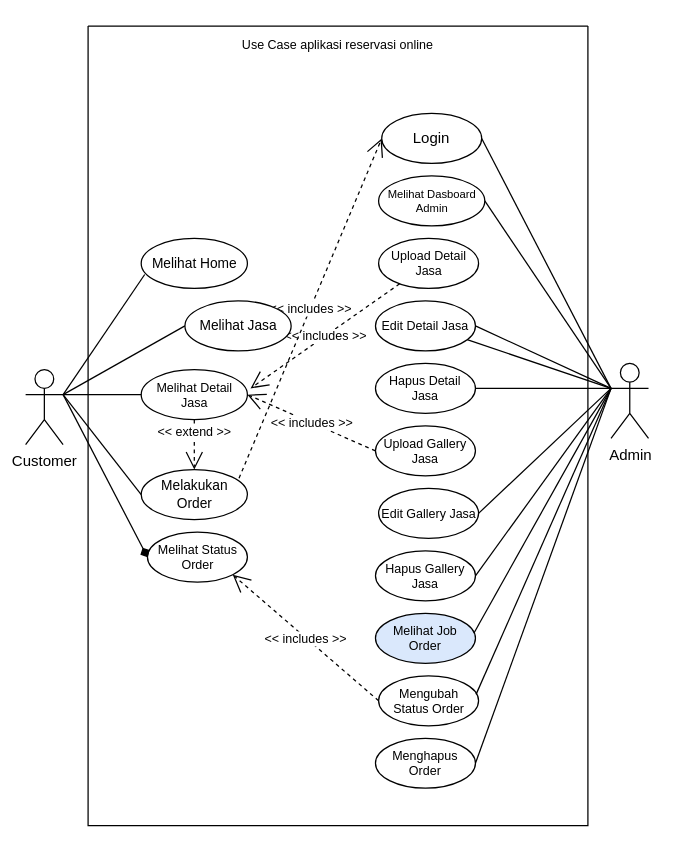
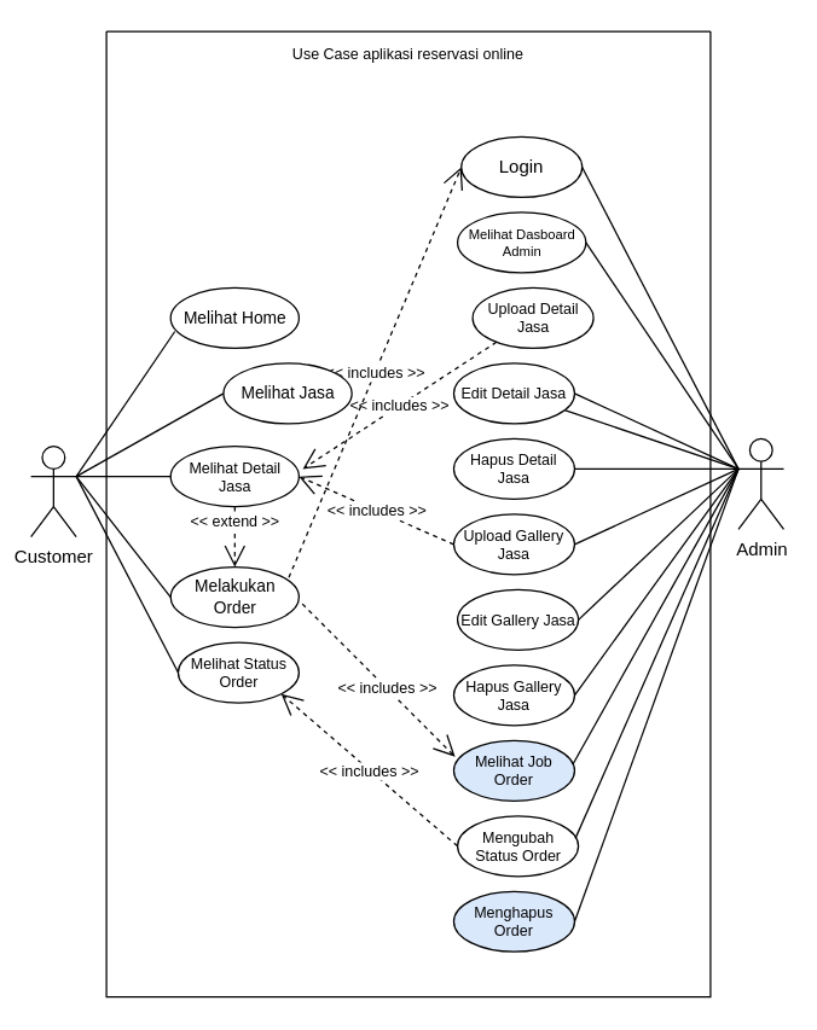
  <mxCell id="0" />
  <mxCell id="1" parent="0" />
  <mxCell id="2" value="Customer" style="shape=umlActor;verticalLabelPosition=bottom;verticalAlign=top;html=1;" parent="1" vertex="1"><mxGeometry x="20" y="295" width="30" height="60" as="geometry" /></mxCell>
  <mxCell id="3" value="Admin" style="shape=umlActor;verticalLabelPosition=bottom;verticalAlign=top;html=1;" parent="1" vertex="1"><mxGeometry x="488.5" y="290" width="30" height="60" as="geometry" /></mxCell>
  <mxCell id="4" value="Login" style="ellipse;whiteSpace=wrap;html=1;" parent="1" vertex="1"><mxGeometry x="305" y="90" width="80" height="40" as="geometry" /></mxCell>
  <mxCell id="5" value="Melihat Detail Jasa" style="ellipse;whiteSpace=wrap;html=1;fontSize=10;" parent="1" vertex="1"><mxGeometry x="112.5" y="295" width="85" height="40" as="geometry" /></mxCell>
  <mxCell id="6" value="Melakukan Order" style="ellipse;whiteSpace=wrap;html=1;fontSize=11;" parent="1" vertex="1"><mxGeometry x="112.5" y="375" width="85" height="40" as="geometry" /></mxCell>
- <mxCell id="7" value="Upload Detail Jasa" style="ellipse;whiteSpace=wrap;html=1;fontSize=10;" parent="1" vertex="1"><mxGeometry x="302.5" y="190" width="80" height="40" as="geometry" /></mxCell>
+ <mxCell id="7" value="Upload Detail Jasa" style="ellipse;whiteSpace=wrap;html=1;fontSize=10;" parent="1" vertex="1"><mxGeometry x="312.5" y="190" width="80" height="40" as="geometry" /></mxCell>
  <mxCell id="8" value="Upload Gallery Jasa" style="ellipse;whiteSpace=wrap;html=1;fontSize=10;" parent="1" vertex="1"><mxGeometry x="300" y="340" width="80" height="40" as="geometry" /></mxCell>
  <mxCell id="9" value="Melihat Job Order" style="ellipse;whiteSpace=wrap;html=1;fontSize=10;fillColor=#dae8fc;" parent="1" vertex="1"><mxGeometry x="300" y="490" width="80" height="40" as="geometry" /></mxCell>
  <mxCell id="10" value="Mengubah Status Order" style="ellipse;whiteSpace=wrap;html=1;fontSize=10;" parent="1" vertex="1"><mxGeometry x="302.5" y="540" width="80" height="40" as="geometry" /></mxCell>
  <mxCell id="11" value="Melihat Status Order" style="ellipse;whiteSpace=wrap;html=1;fontSize=10;" parent="1" vertex="1"><mxGeometry x="117.5" y="425" width="80" height="40" as="geometry" /></mxCell>
  <mxCell id="12" value="" style="endArrow=none;html=1;rounded=0;fontFamily=Helvetica;fontSize=10;fontColor=default;entryX=0.033;entryY=0.721;entryDx=0;entryDy=0;entryPerimeter=0;exitX=1;exitY=0.333;exitDx=0;exitDy=0;exitPerimeter=0;" parent="1" source="2" target="43" edge="1"><mxGeometry width="50" height="50" relative="1" as="geometry"><mxPoint x="0" y="315" as="sourcePoint" /><mxPoint x="300" y="275" as="targetPoint" /></mxGeometry></mxCell>
  <mxCell id="13" value="" style="endArrow=none;html=1;rounded=0;fontFamily=Helvetica;fontSize=10;fontColor=default;entryX=0;entryY=0.5;entryDx=0;entryDy=0;" parent="1" target="42" edge="1"><mxGeometry width="50" height="50" relative="1" as="geometry"><mxPoint x="50" y="315" as="sourcePoint" /><mxPoint x="300" y="275" as="targetPoint" /></mxGeometry></mxCell>
  <mxCell id="14" value="" style="endArrow=none;html=1;rounded=0;fontFamily=Helvetica;fontSize=10;fontColor=default;exitX=1;exitY=0.333;exitDx=0;exitDy=0;exitPerimeter=0;" parent="1" source="2" target="5" edge="1"><mxGeometry width="50" height="50" relative="1" as="geometry"><mxPoint x="110" y="335" as="sourcePoint" /><mxPoint x="160" y="285" as="targetPoint" /></mxGeometry></mxCell>
  <mxCell id="15" value="" style="endArrow=none;html=1;rounded=0;fontFamily=Helvetica;fontSize=10;fontColor=default;exitX=1;exitY=0.333;exitDx=0;exitDy=0;exitPerimeter=0;entryX=0;entryY=0.5;entryDx=0;entryDy=0;" parent="1" source="2" target="6" edge="1"><mxGeometry width="50" height="50" relative="1" as="geometry"><mxPoint x="110" y="415" as="sourcePoint" /><mxPoint x="160" y="365" as="targetPoint" /></mxGeometry></mxCell>
- <mxCell id="16" value="" style="endArrow=diamond;html=1;rounded=0;fontFamily=Helvetica;fontSize=10;fontColor=default;exitX=1;exitY=0.333;exitDx=0;exitDy=0;exitPerimeter=0;entryX=0;entryY=0.5;entryDx=0;entryDy=0;" parent="1" source="2" target="11" edge="1"><mxGeometry width="50" height="50" relative="1" as="geometry"><mxPoint x="110" y="415" as="sourcePoint" /><mxPoint x="160" y="365" as="targetPoint" /></mxGeometry></mxCell>
+ <mxCell id="16" value="" style="endArrow=none;html=1;rounded=0;fontFamily=Helvetica;fontSize=10;fontColor=default;exitX=1;exitY=0.333;exitDx=0;exitDy=0;exitPerimeter=0;entryX=0;entryY=0.5;entryDx=0;entryDy=0;" parent="1" source="2" target="11" edge="1"><mxGeometry width="50" height="50" relative="1" as="geometry"><mxPoint x="110" y="415" as="sourcePoint" /><mxPoint x="160" y="365" as="targetPoint" /></mxGeometry></mxCell>
  <mxCell id="17" value="" style="endArrow=none;html=1;rounded=0;fontFamily=Helvetica;fontSize=10;fontColor=default;entryX=1;entryY=0.5;entryDx=0;entryDy=0;exitX=0;exitY=0.333;exitDx=0;exitDy=0;exitPerimeter=0;" parent="1" source="3" target="4" edge="1"><mxGeometry width="50" height="50" relative="1" as="geometry"><mxPoint x="268.5" y="360" as="sourcePoint" /><mxPoint x="318.5" y="310" as="targetPoint" /></mxGeometry></mxCell>
  <mxCell id="18" value="" style="endArrow=none;html=1;rounded=0;fontFamily=Helvetica;fontSize=10;fontColor=default;exitX=0;exitY=0.333;exitDx=0;exitDy=0;exitPerimeter=0;" parent="1" source="3" target="24" edge="1"><mxGeometry width="50" height="50" relative="1" as="geometry"><mxPoint x="268.5" y="360" as="sourcePoint" /><mxPoint x="318.5" y="310" as="targetPoint" /></mxGeometry></mxCell>
+ <mxCell id="19" value="" style="endArrow=none;html=1;rounded=0;fontFamily=Helvetica;fontSize=10;fontColor=default;entryX=1;entryY=0.5;entryDx=0;entryDy=0;exitX=0;exitY=0.333;exitDx=0;exitDy=0;exitPerimeter=0;" parent="1" source="3" target="8" edge="1"><mxGeometry width="50" height="50" relative="1" as="geometry"><mxPoint x="268.5" y="360" as="sourcePoint" /><mxPoint x="318.5" y="310" as="targetPoint" /></mxGeometry></mxCell>
  <mxCell id="20" value="" style="endArrow=none;html=1;rounded=0;fontFamily=Helvetica;fontSize=10;fontColor=default;exitX=0.984;exitY=0.398;exitDx=0;exitDy=0;exitPerimeter=0;entryX=0;entryY=0.333;entryDx=0;entryDy=0;entryPerimeter=0;" parent="1" source="9" target="3" edge="1"><mxGeometry width="50" height="50" relative="1" as="geometry"><mxPoint x="268.5" y="360" as="sourcePoint" /><mxPoint x="318.5" y="310" as="targetPoint" /></mxGeometry></mxCell>
  <mxCell id="21" value="" style="endArrow=none;html=1;rounded=0;fontFamily=Helvetica;fontSize=10;fontColor=default;exitX=0.975;exitY=0.372;exitDx=0;exitDy=0;exitPerimeter=0;" parent="1" source="10" edge="1"><mxGeometry width="50" height="50" relative="1" as="geometry"><mxPoint x="268.5" y="360" as="sourcePoint" /><mxPoint x="488.5" y="310" as="targetPoint" /></mxGeometry></mxCell>
  <mxCell id="22" value="Melihat Dasboard Admin" style="ellipse;whiteSpace=wrap;html=1;fontSize=9;" parent="1" vertex="1"><mxGeometry x="302.5" y="140" width="85" height="40" as="geometry" /></mxCell>
  <mxCell id="23" value="" style="endArrow=none;html=1;rounded=0;fontFamily=Helvetica;fontSize=10;fontColor=default;entryX=1;entryY=0.5;entryDx=0;entryDy=0;" parent="1" target="22" edge="1"><mxGeometry width="50" height="50" relative="1" as="geometry"><mxPoint x="488.5" y="310" as="sourcePoint" /><mxPoint x="328.5" y="240" as="targetPoint" /></mxGeometry></mxCell>
  <mxCell id="24" value="Edit Detail Jasa" style="ellipse;whiteSpace=wrap;html=1;fontSize=10;" parent="1" vertex="1"><mxGeometry x="300" y="240" width="80" height="40" as="geometry" /></mxCell>
  <mxCell id="25" value="Hapus Detail Jasa" style="ellipse;whiteSpace=wrap;html=1;fontSize=10;" parent="1" vertex="1"><mxGeometry x="300" y="290" width="80" height="40" as="geometry" /></mxCell>
  <mxCell id="26" value="Edit Gallery Jasa" style="ellipse;whiteSpace=wrap;html=1;fontSize=10;" parent="1" vertex="1"><mxGeometry x="302.5" y="390" width="80" height="40" as="geometry" /></mxCell>
  <mxCell id="27" value="Hapus Gallery Jasa" style="ellipse;whiteSpace=wrap;html=1;fontSize=10;" parent="1" vertex="1"><mxGeometry x="300" y="440" width="80" height="40" as="geometry" /></mxCell>
- <mxCell id="28" value="Menghapus Order" style="ellipse;whiteSpace=wrap;html=1;fontSize=10;" parent="1" vertex="1"><mxGeometry x="300" y="590" width="80" height="40" as="geometry" /></mxCell>
+ <mxCell id="28" value="Menghapus Order" style="ellipse;whiteSpace=wrap;html=1;fontSize=10;fillColor=#dae8fc;" parent="1" vertex="1"><mxGeometry x="300" y="590" width="80" height="40" as="geometry" /></mxCell>
  <mxCell id="29" value="" style="endArrow=none;html=1;rounded=0;fontFamily=Helvetica;fontSize=10;fontColor=default;exitX=1;exitY=0.5;exitDx=0;exitDy=0;" parent="1" source="28" edge="1"><mxGeometry width="50" height="50" relative="1" as="geometry"><mxPoint x="278.5" y="490" as="sourcePoint" /><mxPoint x="488.5" y="310" as="targetPoint" /></mxGeometry></mxCell>
  <mxCell id="30" value="" style="endArrow=none;html=1;rounded=0;fontFamily=Helvetica;fontSize=10;fontColor=default;entryX=0;entryY=0.333;entryDx=0;entryDy=0;entryPerimeter=0;exitX=1;exitY=0.5;exitDx=0;exitDy=0;" parent="1" source="27" target="3" edge="1"><mxGeometry width="50" height="50" relative="1" as="geometry"><mxPoint x="388.5" y="420" as="sourcePoint" /><mxPoint x="328.5" y="370" as="targetPoint" /></mxGeometry></mxCell>
  <mxCell id="31" value="" style="endArrow=none;html=1;rounded=0;fontFamily=Helvetica;fontSize=10;fontColor=default;exitX=1;exitY=0.5;exitDx=0;exitDy=0;" parent="1" source="26" edge="1"><mxGeometry width="50" height="50" relative="1" as="geometry"><mxPoint x="388.5" y="370" as="sourcePoint" /><mxPoint x="488.5" y="310" as="targetPoint" /></mxGeometry></mxCell>
  <mxCell id="32" value="" style="endArrow=none;html=1;rounded=0;fontFamily=Helvetica;fontSize=10;fontColor=default;entryX=1;entryY=0.5;entryDx=0;entryDy=0;" parent="1" target="25" edge="1"><mxGeometry width="50" height="50" relative="1" as="geometry"><mxPoint x="488.5" y="310" as="sourcePoint" /><mxPoint x="388.5" y="270" as="targetPoint" /></mxGeometry></mxCell>
  <mxCell id="33" value="" style="endArrow=none;html=1;rounded=0;fontFamily=Helvetica;fontSize=10;fontColor=default;entryX=1;entryY=0.5;entryDx=0;entryDy=0;" parent="1" target="24" edge="1"><mxGeometry width="50" height="50" relative="1" as="geometry"><mxPoint x="488.5" y="310" as="sourcePoint" /><mxPoint x="328.5" y="300" as="targetPoint" /></mxGeometry></mxCell>
  <mxCell id="34" value="&amp;lt;&amp;lt; includes &amp;gt;&amp;gt;" style="endArrow=open;endSize=12;dashed=1;html=1;rounded=0;fontFamily=Helvetica;fontSize=10;fontColor=default;exitX=0;exitY=0.5;exitDx=0;exitDy=0;entryX=1;entryY=1;entryDx=0;entryDy=0;" parent="1" source="10" target="11" edge="1"><mxGeometry width="160" relative="1" as="geometry"><mxPoint x="230" y="460" as="sourcePoint" /><mxPoint x="213" y="580" as="targetPoint" /></mxGeometry></mxCell>
+ <mxCell id="35" value="&amp;lt;&amp;lt; includes &amp;gt;&amp;gt;" style="endArrow=open;endSize=12;dashed=1;html=1;rounded=0;fontFamily=Helvetica;fontSize=10;fontColor=default;exitX=1.026;exitY=0.611;exitDx=0;exitDy=0;exitPerimeter=0;entryX=0.011;entryY=0.268;entryDx=0;entryDy=0;entryPerimeter=0;" parent="1" source="6" target="9" edge="1"><mxGeometry x="0.105" width="160" relative="1" as="geometry"><mxPoint x="260" y="400" as="sourcePoint" /><mxPoint x="290" y="500" as="targetPoint" /><mxPoint as="offset" /></mxGeometry></mxCell>
  <mxCell id="36" value="&amp;lt;&amp;lt; extend &amp;gt;&amp;gt;" style="endArrow=open;endSize=12;dashed=1;html=1;rounded=0;fontFamily=Helvetica;fontSize=10;fontColor=default;exitX=0.5;exitY=1;exitDx=0;exitDy=0;entryX=0.5;entryY=0;entryDx=0;entryDy=0;" parent="1" source="5" target="6" edge="1"><mxGeometry x="-0.5" width="160" relative="1" as="geometry"><mxPoint x="172.5" y="155" as="sourcePoint" /><mxPoint x="180" y="365" as="targetPoint" /><mxPoint as="offset" /></mxGeometry></mxCell>
  <mxCell id="37" value="&amp;lt;&amp;lt; includes &amp;gt;&amp;gt;" style="endArrow=open;endSize=12;dashed=1;html=1;rounded=0;fontFamily=Helvetica;fontSize=10;fontColor=default;entryX=1;entryY=0.5;entryDx=0;entryDy=0;exitX=0;exitY=0.5;exitDx=0;exitDy=0;" parent="1" source="8" target="5" edge="1"><mxGeometry width="160" relative="1" as="geometry"><mxPoint x="350" y="320" as="sourcePoint" /><mxPoint x="210" y="210" as="targetPoint" /></mxGeometry></mxCell>
  <mxCell id="38" value="&amp;lt;&amp;lt; includes &amp;gt;&amp;gt;" style="endArrow=open;endSize=12;dashed=1;html=1;rounded=0;fontFamily=Helvetica;fontSize=10;fontColor=default;" parent="1" source="7" edge="1"><mxGeometry width="160" relative="1" as="geometry"><mxPoint x="350" y="170" as="sourcePoint" /><mxPoint x="200" y="310" as="targetPoint" /></mxGeometry></mxCell>
  <mxCell id="39" value="&amp;lt;&amp;lt; includes &amp;gt;&amp;gt;" style="endArrow=open;endSize=12;dashed=1;html=1;rounded=0;fontFamily=Helvetica;fontSize=10;fontColor=default;entryX=0;entryY=0.5;entryDx=0;entryDy=0;exitX=0.921;exitY=0.173;exitDx=0;exitDy=0;exitPerimeter=0;" parent="1" source="6" target="4" edge="1"><mxGeometry width="160" relative="1" as="geometry"><mxPoint x="250" y="400" as="sourcePoint" /><mxPoint x="237.5" y="250" as="targetPoint" /></mxGeometry></mxCell>
  <mxCell id="40" value="" style="swimlane;startSize=0;fontFamily=Helvetica;fontSize=8;fontColor=default;strokeColor=default;fillColor=default;html=1;" parent="1" vertex="1"><mxGeometry x="70" y="20" width="400" height="640" as="geometry"><mxRectangle x="160" y="310" width="50" height="40" as="alternateBounds" /></mxGeometry></mxCell>
  <mxCell id="41" value="Use Case aplikasi reservasi online" style="text;html=1;strokeColor=none;fillColor=none;align=center;verticalAlign=middle;whiteSpace=wrap;rounded=0;fontFamily=Helvetica;fontSize=10;fontColor=default;" parent="40" vertex="1"><mxGeometry x="120" width="160" height="30" as="geometry" /></mxCell>
  <mxCell id="42" value="Melihat Jasa" style="ellipse;whiteSpace=wrap;html=1;fontSize=11;" parent="40" vertex="1"><mxGeometry x="77.5" y="220" width="85" height="40" as="geometry" /></mxCell>
  <mxCell id="43" value="Melihat Home" style="ellipse;whiteSpace=wrap;html=1;fontSize=11;" parent="40" vertex="1"><mxGeometry x="42.5" y="170" width="85" height="40" as="geometry" /></mxCell>
